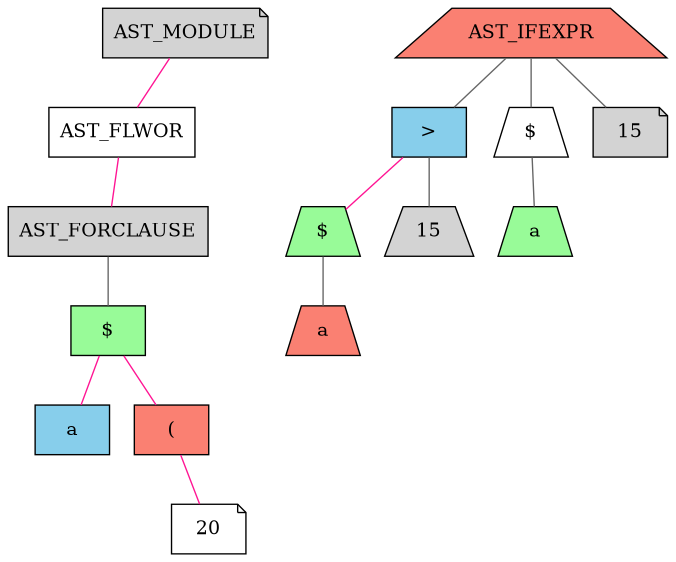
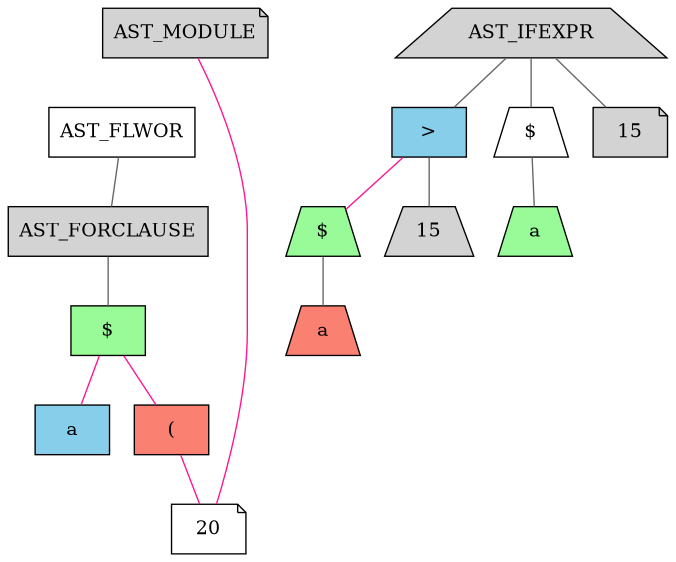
  digraph {
    node [fillcolor=lightgrey shape=box style=filled]
    edge [arrowhead=none arrowtail=none color=gray40 dir=both fontcolor=black weight=1]
    n1 [label=AST_MODULE shape=note]
    n2 [fillcolor=white label=AST_FLWOR]
    n3 [label=AST_FORCLAUSE]
    n4 [fillcolor=palegreen label="$"]
-   n5 [fillcolor=salmon label=AST_IFEXPR shape=trapezium]
+   n5 [label=AST_IFEXPR shape=trapezium]
    n6 [fillcolor=skyblue label=">"]
    n7 [fillcolor=white label="$" shape=trapezium]
    n8 [label=15 shape=note]
    n9 [fillcolor=skyblue label=a]
    n10 [fillcolor=salmon label="("]
    n11 [fillcolor=white label=20 shape=note]
    n12 [fillcolor=palegreen label="$" shape=trapezium]
    n13 [label=15 shape=trapezium]
    n14 [fillcolor=palegreen label=a shape=trapezium]
    n15 [fillcolor=salmon label=a shape=trapezium]
-   n1 -> n2 [color=deeppink]
-   n2 -> n3 [color=deeppink]
+   n1 -> n11 [color=deeppink]
+   n2 -> n3
    n3 -> n4
    n4 -> n9 [color=deeppink]
    n4 -> n10 [color=deeppink]
    n5 -> n6
    n5 -> n7
    n5 -> n8
    n6 -> n12 [color=deeppink]
    n6 -> n13
    n7 -> n14
    n10 -> n11 [color=deeppink]
    n12 -> n15
  }
